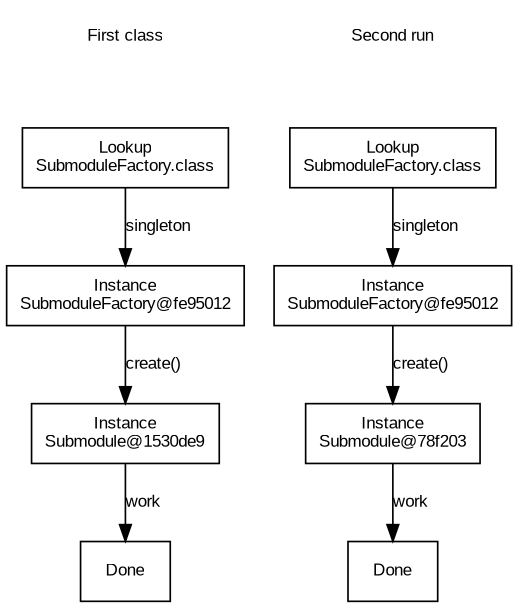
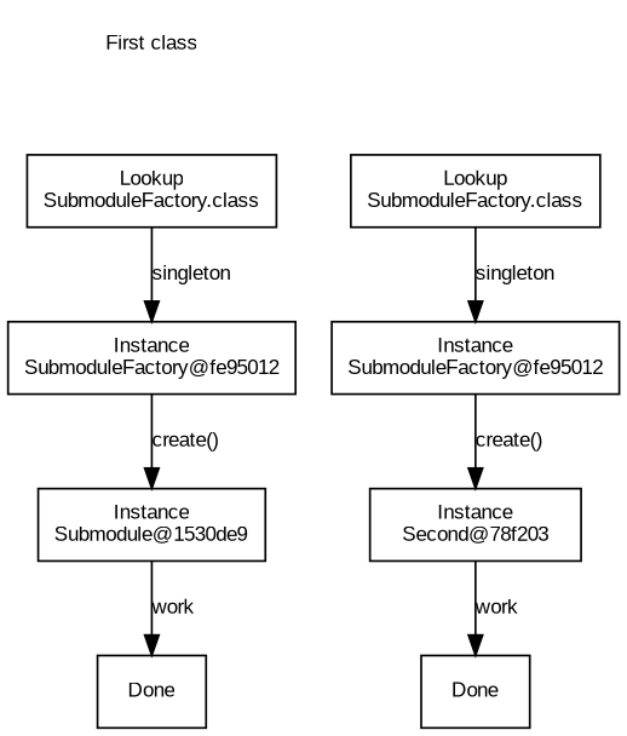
  digraph {
    fontname="Liberation Sans"
    node [fontname="Liberation Sans" fontsize=10 shape=rectangle]
    edge [fontname="Liberation Sans" fontsize=10]
    n1 [label="First class" shape=plaintext]
    n2 [label="Lookup\nSubmoduleFactory.class"]
    n3 [label="Instance\nSubmoduleFactory@fe95012"]
    n4 [label="Instance\nSubmodule@1530de9"]
    n5 [label=Done]
-   n6 [label="Second run" shape=plaintext]
    n7 [label="Lookup\nSubmoduleFactory.class"]
    n8 [label="Instance\nSubmoduleFactory@fe95012"]
-   n9 [label="Instance\nSubmodule@78f203"]
+   n9 [label="Instance\nSecond@78f203"]
    n10 [label=Done]
    n1 -> n2 [style=invis]
    n2 -> n3 [label=singleton]
    n3 -> n4 [label="create()"]
    n4 -> n5 [label=work]
-   n6 -> n7 [style=invis]
    n7 -> n8 [label=singleton]
    n8 -> n9 [label="create()"]
    n9 -> n10 [label=work]
  }
